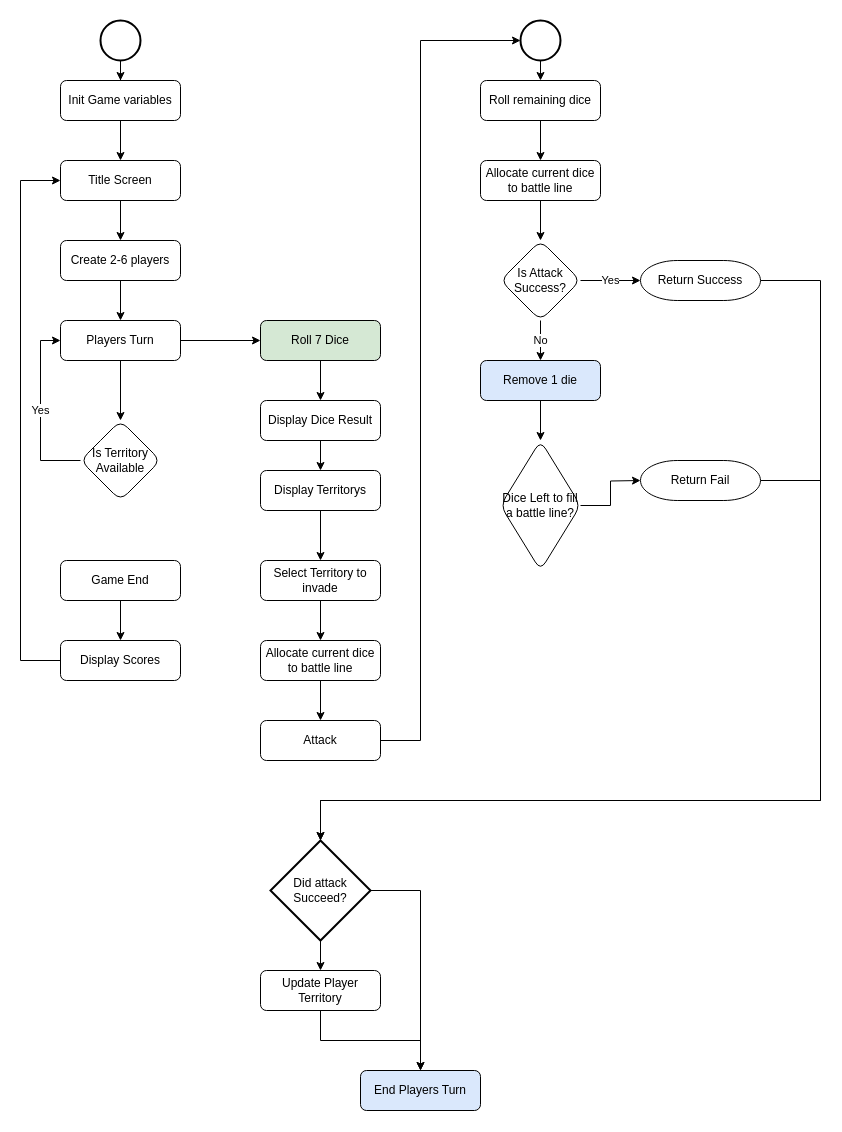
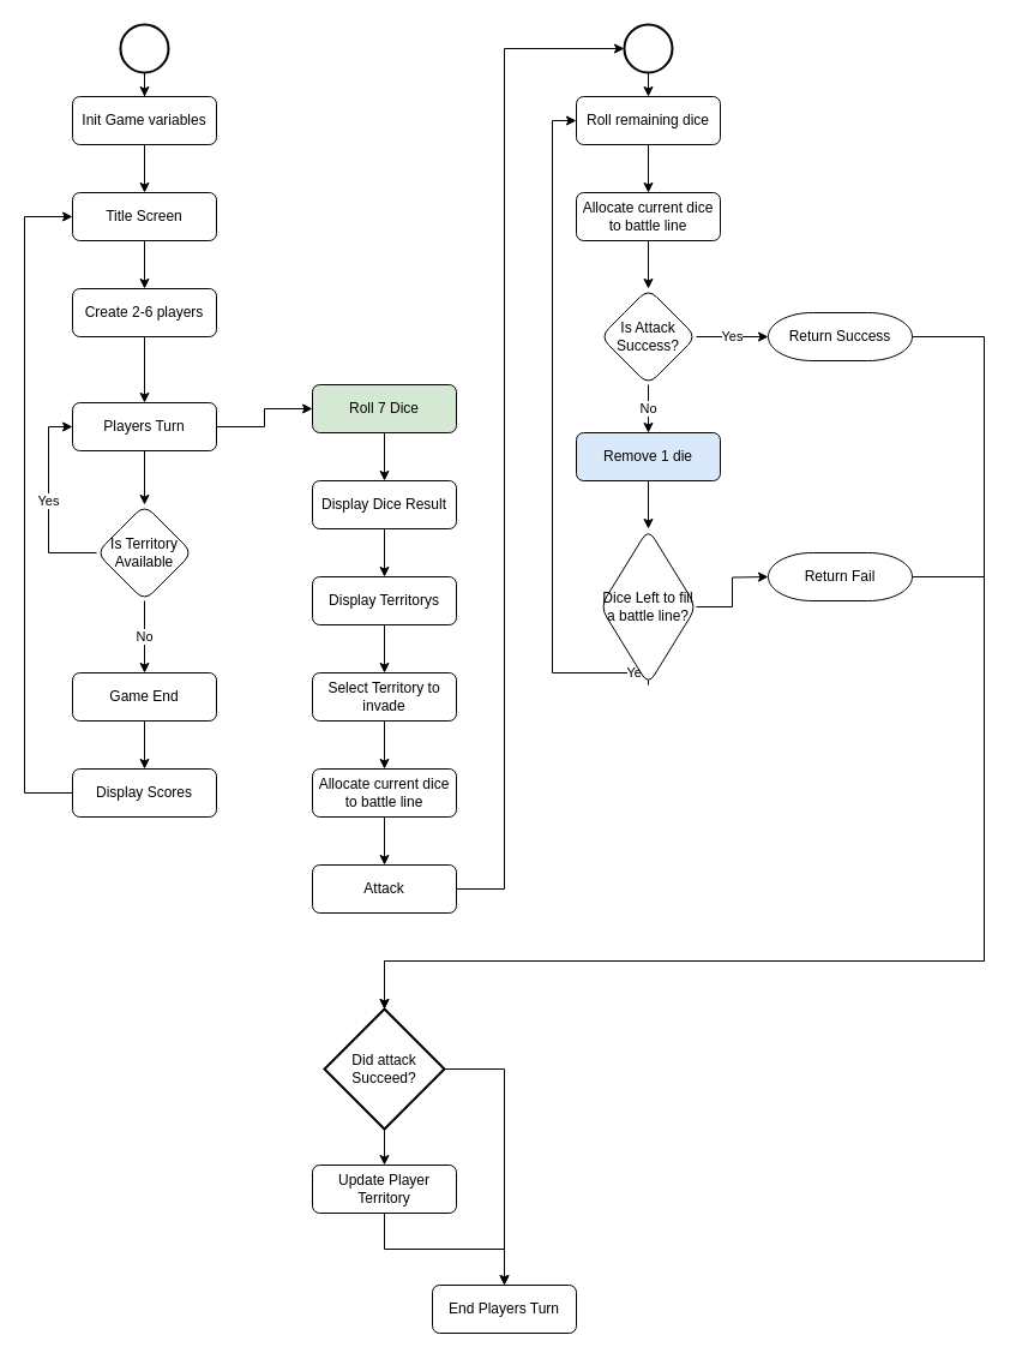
  <mxCell id="0" />
  <mxCell id="1" parent="0" />
  <mxCell id="2" value="" style="edgeStyle=orthogonalEdgeStyle;rounded=0;orthogonalLoop=1;jettySize=auto;html=1;" parent="1" source="3" target="50" edge="1"><mxGeometry relative="1" as="geometry" /></mxCell>
  <mxCell id="3" value="Init Game variables" style="rounded=1;whiteSpace=wrap;html=1;fontSize=12;glass=0;strokeWidth=1;shadow=0;" parent="1" vertex="1"><mxGeometry x="60" y="80" width="120" height="40" as="geometry" /></mxCell>
  <mxCell id="4" value="" style="edgeStyle=orthogonalEdgeStyle;rounded=0;orthogonalLoop=1;jettySize=auto;html=1;" parent="1" source="5" target="3" edge="1"><mxGeometry relative="1" as="geometry" /></mxCell>
  <mxCell id="5" value="" style="strokeWidth=2;html=1;shape=mxgraph.flowchart.start_2;whiteSpace=wrap;" parent="1" vertex="1"><mxGeometry x="100" y="20" width="40" height="40" as="geometry" /></mxCell>
  <mxCell id="6" value="" style="edgeStyle=orthogonalEdgeStyle;rounded=0;orthogonalLoop=1;jettySize=auto;html=1;entryX=0.5;entryY=0;entryDx=0;entryDy=0;" parent="1" source="7" target="10" edge="1"><mxGeometry relative="1" as="geometry"><mxPoint x="120" y="240" as="targetPoint" /></mxGeometry></mxCell>
  <mxCell id="7" value="Create 2-6 players" style="whiteSpace=wrap;html=1;rounded=1;glass=0;strokeWidth=1;shadow=0;" parent="1" vertex="1"><mxGeometry x="60" y="240" width="120" height="40" as="geometry" /></mxCell>
  <mxCell id="8" value="" style="edgeStyle=orthogonalEdgeStyle;rounded=0;orthogonalLoop=1;jettySize=auto;html=1;" parent="1" source="10" target="12" edge="1"><mxGeometry relative="1" as="geometry" /></mxCell>
  <mxCell id="9" value="" style="edgeStyle=orthogonalEdgeStyle;rounded=0;orthogonalLoop=1;jettySize=auto;html=1;" parent="1" source="10" target="44" edge="1"><mxGeometry relative="1" as="geometry" /></mxCell>
- <mxCell id="10" value="Players Turn" style="whiteSpace=wrap;html=1;rounded=1;glass=0;strokeWidth=1;shadow=0;" parent="1" vertex="1"><mxGeometry x="60" y="320" width="120" height="40" as="geometry" /></mxCell>
+ <mxCell id="10" value="Players Turn" style="whiteSpace=wrap;html=1;rounded=1;glass=0;strokeWidth=1;shadow=0;" parent="1" vertex="1"><mxGeometry x="60" y="335" width="120" height="40" as="geometry" /></mxCell>
  <mxCell id="11" value="" style="edgeStyle=orthogonalEdgeStyle;rounded=0;orthogonalLoop=1;jettySize=auto;html=1;" parent="1" source="12" target="14" edge="1"><mxGeometry relative="1" as="geometry" /></mxCell>
  <mxCell id="12" value="Roll 7 Dice" style="whiteSpace=wrap;html=1;rounded=1;glass=0;strokeWidth=1;shadow=0;fillColor=#d5e8d4;" parent="1" vertex="1"><mxGeometry x="260" y="320" width="120" height="40" as="geometry" /></mxCell>
  <mxCell id="13" value="" style="edgeStyle=orthogonalEdgeStyle;rounded=0;orthogonalLoop=1;jettySize=auto;html=1;" parent="1" source="14" target="16" edge="1"><mxGeometry relative="1" as="geometry" /></mxCell>
  <mxCell id="14" value="Display Dice Result" style="whiteSpace=wrap;html=1;rounded=1;glass=0;strokeWidth=1;shadow=0;" parent="1" vertex="1"><mxGeometry x="260" y="400" width="120" height="40" as="geometry" /></mxCell>
  <mxCell id="15" value="" style="edgeStyle=orthogonalEdgeStyle;rounded=0;orthogonalLoop=1;jettySize=auto;html=1;" parent="1" source="16" target="18" edge="1"><mxGeometry relative="1" as="geometry" /></mxCell>
- <mxCell id="16" value="Display Territorys" style="whiteSpace=wrap;html=1;rounded=1;glass=0;strokeWidth=1;shadow=0;" parent="1" vertex="1"><mxGeometry x="260" y="470" width="120" height="40" as="geometry" /></mxCell>
+ <mxCell id="16" value="Display Territorys" style="whiteSpace=wrap;html=1;rounded=1;glass=0;strokeWidth=1;shadow=0;" parent="1" vertex="1"><mxGeometry x="260" y="480" width="120" height="40" as="geometry" /></mxCell>
  <mxCell id="17" value="" style="edgeStyle=orthogonalEdgeStyle;rounded=0;orthogonalLoop=1;jettySize=auto;html=1;" parent="1" source="18" target="20" edge="1"><mxGeometry relative="1" as="geometry" /></mxCell>
  <mxCell id="18" value="Select Territory to invade" style="whiteSpace=wrap;html=1;rounded=1;glass=0;strokeWidth=1;shadow=0;" parent="1" vertex="1"><mxGeometry x="260" y="560" width="120" height="40" as="geometry" /></mxCell>
  <mxCell id="19" value="" style="edgeStyle=orthogonalEdgeStyle;rounded=0;orthogonalLoop=1;jettySize=auto;html=1;" parent="1" source="20" target="22" edge="1"><mxGeometry relative="1" as="geometry" /></mxCell>
  <mxCell id="20" value="Allocate current dice to battle line" style="whiteSpace=wrap;html=1;rounded=1;glass=0;strokeWidth=1;shadow=0;" parent="1" vertex="1"><mxGeometry x="260" y="640" width="120" height="40" as="geometry" /></mxCell>
  <mxCell id="21" value="" style="edgeStyle=orthogonalEdgeStyle;rounded=0;orthogonalLoop=1;jettySize=auto;html=1;entryX=0;entryY=0.5;entryDx=0;entryDy=0;entryPerimeter=0;" parent="1" source="22" target="25" edge="1"><mxGeometry relative="1" as="geometry"><mxPoint x="460" y="740" as="targetPoint" /><Array as="points"><mxPoint x="420" y="740" /><mxPoint x="420" y="40" /></Array></mxGeometry></mxCell>
  <mxCell id="22" value="Attack" style="whiteSpace=wrap;html=1;rounded=1;glass=0;strokeWidth=1;shadow=0;" parent="1" vertex="1"><mxGeometry x="260" y="720" width="120" height="40" as="geometry" /></mxCell>
  <mxCell id="23" value="Yes" style="edgeStyle=orthogonalEdgeStyle;rounded=0;orthogonalLoop=1;jettySize=auto;html=1;" parent="1" edge="1"><mxGeometry relative="1" as="geometry"><mxPoint x="440" y="920" as="sourcePoint" /></mxGeometry></mxCell>
  <mxCell id="24" value="" style="edgeStyle=orthogonalEdgeStyle;rounded=0;orthogonalLoop=1;jettySize=auto;html=1;entryX=0.5;entryY=0;entryDx=0;entryDy=0;" parent="1" source="25" target="27" edge="1"><mxGeometry relative="1" as="geometry"><mxPoint x="630" y="90" as="targetPoint" /><Array as="points"><mxPoint x="540" y="50" /><mxPoint x="540" y="50" /></Array></mxGeometry></mxCell>
  <mxCell id="25" value="" style="strokeWidth=2;html=1;shape=mxgraph.flowchart.start_2;whiteSpace=wrap;" parent="1" vertex="1"><mxGeometry x="520" y="20" width="40" height="40" as="geometry" /></mxCell>
  <mxCell id="26" value="" style="edgeStyle=orthogonalEdgeStyle;rounded=0;orthogonalLoop=1;jettySize=auto;html=1;" parent="1" source="27" target="29" edge="1"><mxGeometry relative="1" as="geometry" /></mxCell>
  <mxCell id="27" value="Roll remaining dice" style="whiteSpace=wrap;html=1;rounded=1;glass=0;strokeWidth=1;shadow=0;" parent="1" vertex="1"><mxGeometry x="480" y="80" width="120" height="40" as="geometry" /></mxCell>
  <mxCell id="28" value="" style="edgeStyle=orthogonalEdgeStyle;rounded=0;orthogonalLoop=1;jettySize=auto;html=1;" parent="1" source="29" target="32" edge="1"><mxGeometry relative="1" as="geometry" /></mxCell>
  <mxCell id="29" value="Allocate current dice to battle line" style="whiteSpace=wrap;html=1;rounded=1;glass=0;strokeWidth=1;shadow=0;" parent="1" vertex="1"><mxGeometry x="480" y="160" width="120" height="40" as="geometry" /></mxCell>
  <mxCell id="30" value="No" style="edgeStyle=orthogonalEdgeStyle;rounded=0;orthogonalLoop=1;jettySize=auto;html=1;" parent="1" source="32" target="34" edge="1"><mxGeometry relative="1" as="geometry" /></mxCell>
  <mxCell id="31" value="Yes" style="edgeStyle=orthogonalEdgeStyle;rounded=0;orthogonalLoop=1;jettySize=auto;html=1;" parent="1" source="32" edge="1"><mxGeometry relative="1" as="geometry"><mxPoint x="640" y="280" as="targetPoint" /></mxGeometry></mxCell>
  <mxCell id="32" value="Is Attack Success?" style="rhombus;whiteSpace=wrap;html=1;rounded=1;glass=0;strokeWidth=1;shadow=0;" parent="1" vertex="1"><mxGeometry x="500" y="240" width="80" height="80" as="geometry" /></mxCell>
  <mxCell id="33" value="" style="edgeStyle=orthogonalEdgeStyle;rounded=0;orthogonalLoop=1;jettySize=auto;html=1;" parent="1" source="34" target="37" edge="1"><mxGeometry relative="1" as="geometry" /></mxCell>
  <mxCell id="34" value="Remove 1 die" style="whiteSpace=wrap;html=1;rounded=1;glass=0;strokeWidth=1;shadow=0;fillColor=#dae8fc;" parent="1" vertex="1"><mxGeometry x="480" y="360" width="120" height="40" as="geometry" /></mxCell>
  <mxCell id="35" value="" style="edgeStyle=orthogonalEdgeStyle;rounded=0;orthogonalLoop=1;jettySize=auto;html=1;" parent="1" source="37" edge="1"><mxGeometry relative="1" as="geometry"><mxPoint x="640" y="480" as="targetPoint" /></mxGeometry></mxCell>
+ <mxCell id="36" value="Yes" style="edgeStyle=orthogonalEdgeStyle;rounded=0;orthogonalLoop=1;jettySize=auto;html=1;exitX=0.5;exitY=1;exitDx=0;exitDy=0;entryX=0;entryY=0.5;entryDx=0;entryDy=0;" parent="1" source="37" target="27" edge="1"><mxGeometry x="-0.933" relative="1" as="geometry"><Array as="points"><mxPoint x="540" y="560" /><mxPoint x="460" y="560" /><mxPoint x="460" y="100" /></Array><mxPoint as="offset" /></mxGeometry></mxCell>
  <mxCell id="37" value="Dice Left to fill a battle line?" style="rhombus;whiteSpace=wrap;html=1;rounded=1;glass=0;strokeWidth=1;shadow=0;" parent="1" vertex="1"><mxGeometry x="500" y="440" width="80" height="130" as="geometry" /></mxCell>
  <mxCell id="38" style="edgeStyle=orthogonalEdgeStyle;rounded=0;orthogonalLoop=1;jettySize=auto;html=1;entryX=0.5;entryY=0;entryDx=0;entryDy=0;entryPerimeter=0;" edge="1" parent="1" source="39" target="53"><mxGeometry relative="1" as="geometry"><Array as="points"><mxPoint x="820" y="280" /><mxPoint x="820" y="800" /><mxPoint x="320" y="800" /></Array></mxGeometry></mxCell>
  <mxCell id="39" value="Return Success" style="strokeWidth=1;html=1;shape=mxgraph.flowchart.terminator;whiteSpace=wrap;" parent="1" vertex="1"><mxGeometry x="640" y="260" width="120" height="40" as="geometry" /></mxCell>
  <mxCell id="40" style="edgeStyle=orthogonalEdgeStyle;rounded=0;orthogonalLoop=1;jettySize=auto;html=1;entryX=0.5;entryY=0;entryDx=0;entryDy=0;entryPerimeter=0;" edge="1" parent="1" source="41" target="53"><mxGeometry relative="1" as="geometry"><Array as="points"><mxPoint x="820" y="480" /><mxPoint x="820" y="800" /><mxPoint x="320" y="800" /></Array></mxGeometry></mxCell>
  <mxCell id="41" value="Return Fail" style="strokeWidth=1;html=1;shape=mxgraph.flowchart.terminator;whiteSpace=wrap;" parent="1" vertex="1"><mxGeometry x="640" y="460" width="120" height="40" as="geometry" /></mxCell>
  <mxCell id="42" value="Yes" style="edgeStyle=orthogonalEdgeStyle;rounded=0;orthogonalLoop=1;jettySize=auto;html=1;exitX=0;exitY=0.5;exitDx=0;exitDy=0;entryX=0;entryY=0.5;entryDx=0;entryDy=0;" parent="1" source="44" target="10" edge="1"><mxGeometry relative="1" as="geometry"><mxPoint x="40" y="350" as="targetPoint" /></mxGeometry></mxCell>
+ <mxCell id="43" value="No" style="edgeStyle=orthogonalEdgeStyle;rounded=0;orthogonalLoop=1;jettySize=auto;html=1;" parent="1" source="44" target="46" edge="1"><mxGeometry relative="1" as="geometry" /></mxCell>
  <mxCell id="44" value="Is Territory Available" style="rhombus;whiteSpace=wrap;html=1;rounded=1;glass=0;strokeWidth=1;shadow=0;" parent="1" vertex="1"><mxGeometry x="80" y="420" width="80" height="80" as="geometry" /></mxCell>
  <mxCell id="45" value="" style="edgeStyle=orthogonalEdgeStyle;rounded=0;orthogonalLoop=1;jettySize=auto;html=1;" parent="1" source="46" target="48" edge="1"><mxGeometry relative="1" as="geometry" /></mxCell>
  <mxCell id="46" value="Game End" style="whiteSpace=wrap;html=1;rounded=1;glass=0;strokeWidth=1;shadow=0;" parent="1" vertex="1"><mxGeometry x="60" y="560" width="120" height="40" as="geometry" /></mxCell>
  <mxCell id="47" value="" style="edgeStyle=orthogonalEdgeStyle;rounded=0;orthogonalLoop=1;jettySize=auto;html=1;entryX=0;entryY=0.5;entryDx=0;entryDy=0;" parent="1" source="48" target="50" edge="1"><mxGeometry relative="1" as="geometry"><mxPoint x="120" y="720" as="targetPoint" /><Array as="points"><mxPoint x="20" y="660" /><mxPoint x="20" y="180" /></Array></mxGeometry></mxCell>
  <mxCell id="48" value="Display Scores" style="whiteSpace=wrap;html=1;rounded=1;glass=0;strokeWidth=1;shadow=0;" parent="1" vertex="1"><mxGeometry x="60" y="640" width="120" height="40" as="geometry" /></mxCell>
  <mxCell id="49" style="edgeStyle=orthogonalEdgeStyle;rounded=0;orthogonalLoop=1;jettySize=auto;html=1;exitX=0.5;exitY=1;exitDx=0;exitDy=0;entryX=0.5;entryY=0;entryDx=0;entryDy=0;" parent="1" source="50" target="7" edge="1"><mxGeometry relative="1" as="geometry" /></mxCell>
  <mxCell id="50" value="Title Screen" style="whiteSpace=wrap;html=1;rounded=1;glass=0;strokeWidth=1;shadow=0;" parent="1" vertex="1"><mxGeometry x="60" y="160" width="120" height="40" as="geometry" /></mxCell>
  <mxCell id="51" value="" style="edgeStyle=orthogonalEdgeStyle;rounded=0;orthogonalLoop=1;jettySize=auto;html=1;" edge="1" parent="1" source="53" target="55"><mxGeometry relative="1" as="geometry" /></mxCell>
  <mxCell id="52" style="edgeStyle=orthogonalEdgeStyle;rounded=0;orthogonalLoop=1;jettySize=auto;html=1;entryX=0.5;entryY=0;entryDx=0;entryDy=0;" edge="1" parent="1" source="53" target="56"><mxGeometry relative="1" as="geometry"><mxPoint x="420" y="1040" as="targetPoint" /><Array as="points"><mxPoint x="420" y="890" /></Array></mxGeometry></mxCell>
  <mxCell id="53" value="Did attack Succeed?" style="strokeWidth=2;html=1;shape=mxgraph.flowchart.decision;whiteSpace=wrap;" vertex="1" parent="1"><mxGeometry x="270" y="840" width="100" height="100" as="geometry" /></mxCell>
  <mxCell id="54" value="" style="edgeStyle=orthogonalEdgeStyle;rounded=0;orthogonalLoop=1;jettySize=auto;html=1;entryX=0.5;entryY=0;entryDx=0;entryDy=0;" edge="1" parent="1" source="55" target="56"><mxGeometry relative="1" as="geometry"><mxPoint x="320" y="1040" as="targetPoint" /></mxGeometry></mxCell>
  <mxCell id="55" value="Update Player Territory" style="whiteSpace=wrap;html=1;rounded=1;glass=0;strokeWidth=1;shadow=0;" vertex="1" parent="1"><mxGeometry x="260" y="970" width="120" height="40" as="geometry" /></mxCell>
- <mxCell id="56" value="End Players Turn" style="whiteSpace=wrap;html=1;rounded=1;glass=0;strokeWidth=1;shadow=0;fillColor=#dae8fc;" vertex="1" parent="1"><mxGeometry x="360" y="1070" width="120" height="40" as="geometry" /></mxCell>
+ <mxCell id="56" value="End Players Turn" style="whiteSpace=wrap;html=1;rounded=1;glass=0;strokeWidth=1;shadow=0;" vertex="1" parent="1"><mxGeometry x="360" y="1070" width="120" height="40" as="geometry" /></mxCell>
